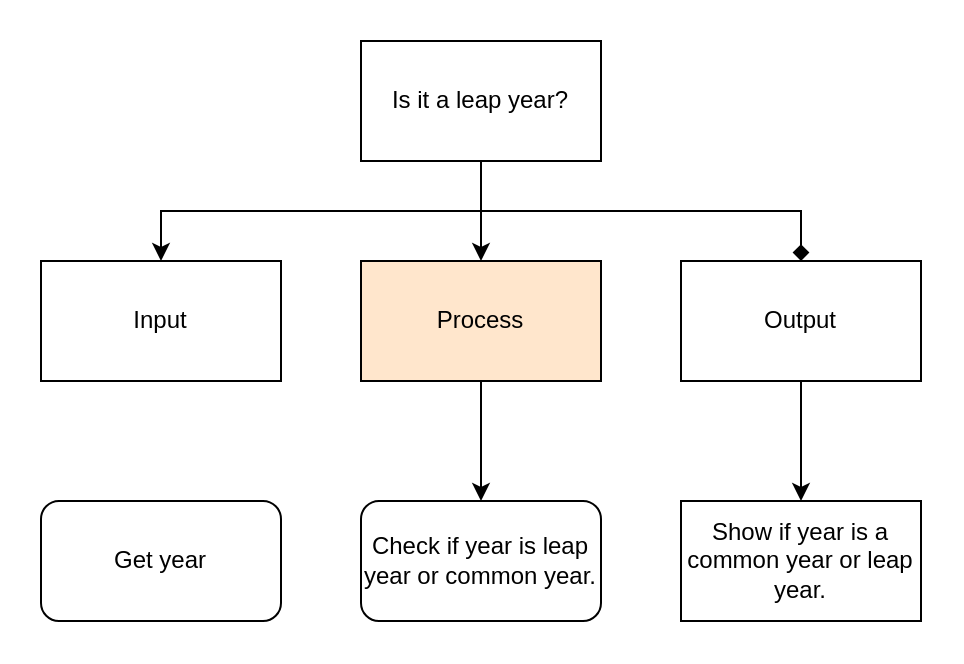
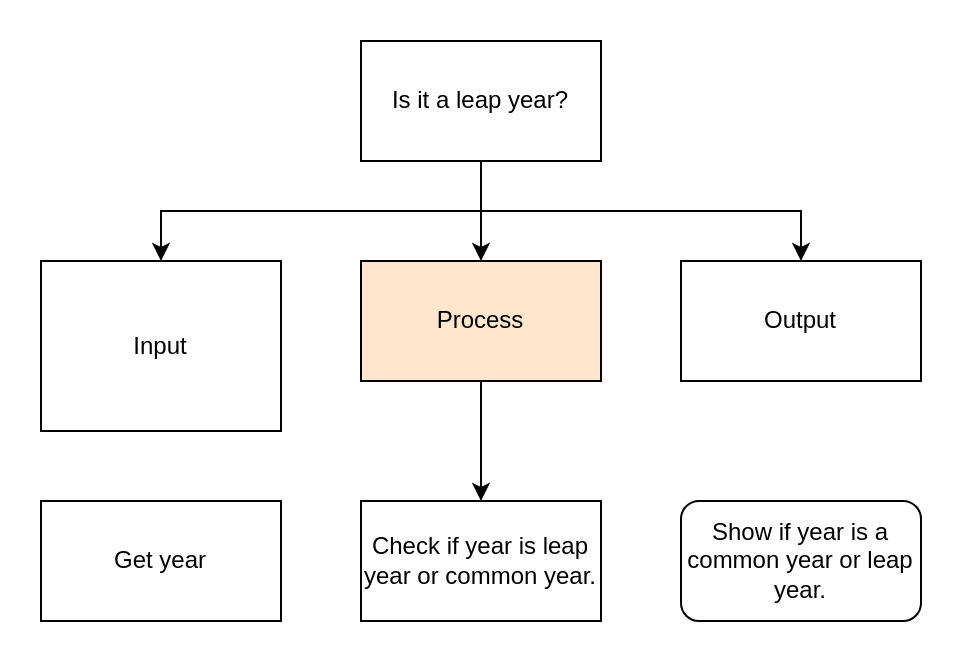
  <mxCell id="0" />
  <mxCell id="1" parent="0" />
  <mxCell id="2" style="edgeStyle=orthogonalEdgeStyle;rounded=0;orthogonalLoop=1;jettySize=auto;html=1;exitX=0.5;exitY=1;exitDx=0;exitDy=0;entryX=0.5;entryY=0;entryDx=0;entryDy=0;" edge="1" parent="1" source="5" target="8"><mxGeometry relative="1" as="geometry" /></mxCell>
  <mxCell id="3" style="edgeStyle=orthogonalEdgeStyle;rounded=0;orthogonalLoop=1;jettySize=auto;html=1;exitX=0.5;exitY=1;exitDx=0;exitDy=0;entryX=0.5;entryY=0;entryDx=0;entryDy=0;" edge="1" parent="1" source="5" target="6"><mxGeometry relative="1" as="geometry" /></mxCell>
- <mxCell id="4" style="edgeStyle=orthogonalEdgeStyle;rounded=0;orthogonalLoop=1;jettySize=auto;html=1;exitX=0.5;exitY=1;exitDx=0;exitDy=0;entryX=0.5;entryY=0;entryDx=0;entryDy=0;endArrow=diamond;" edge="1" parent="1" source="5" target="10"><mxGeometry relative="1" as="geometry" /></mxCell>
+ <mxCell id="4" style="edgeStyle=orthogonalEdgeStyle;rounded=0;orthogonalLoop=1;jettySize=auto;html=1;exitX=0.5;exitY=1;exitDx=0;exitDy=0;entryX=0.5;entryY=0;entryDx=0;entryDy=0;" edge="1" parent="1" source="5" target="10"><mxGeometry relative="1" as="geometry" /></mxCell>
  <mxCell id="5" value="Is it a leap year?" style="rounded=0;whiteSpace=wrap;html=1;" vertex="1" parent="1"><mxGeometry x="180" y="20" width="120" height="60" as="geometry" /></mxCell>
- <mxCell id="6" value="Input" style="rounded=0;whiteSpace=wrap;html=1;" vertex="1" parent="1"><mxGeometry x="20" y="130" width="120" height="60" as="geometry" /></mxCell>
+ <mxCell id="6" value="Input" style="rounded=0;whiteSpace=wrap;html=1;" vertex="1" parent="1"><mxGeometry x="20" y="130" width="120" height="85" as="geometry" /></mxCell>
  <mxCell id="7" style="edgeStyle=orthogonalEdgeStyle;rounded=0;orthogonalLoop=1;jettySize=auto;html=1;exitX=0.5;exitY=1;exitDx=0;exitDy=0;entryX=0.5;entryY=0;entryDx=0;entryDy=0;" edge="1" parent="1" source="8" target="12"><mxGeometry relative="1" as="geometry" /></mxCell>
  <mxCell id="8" value="Process" style="rounded=0;whiteSpace=wrap;html=1;fillColor=#ffe6cc;" vertex="1" parent="1"><mxGeometry x="180" y="130" width="120" height="60" as="geometry" /></mxCell>
- <mxCell id="9" style="edgeStyle=orthogonalEdgeStyle;rounded=0;orthogonalLoop=1;jettySize=auto;html=1;exitX=0.5;exitY=1;exitDx=0;exitDy=0;entryX=0.5;entryY=0;entryDx=0;entryDy=0;" edge="1" parent="1" source="10" target="13"><mxGeometry relative="1" as="geometry" /></mxCell>
  <mxCell id="10" value="Output" style="rounded=0;whiteSpace=wrap;html=1;" vertex="1" parent="1"><mxGeometry x="340" y="130" width="120" height="60" as="geometry" /></mxCell>
- <mxCell id="11" value="Get year" style="whiteSpace=wrap;html=1;rounded=1;" vertex="1" parent="1"><mxGeometry x="20" y="250" width="120" height="60" as="geometry" /></mxCell>
- <mxCell id="12" value="Check if year is leap year or common year." style="whiteSpace=wrap;html=1;rounded=1;" vertex="1" parent="1"><mxGeometry x="180" y="250" width="120" height="60" as="geometry" /></mxCell>
- <mxCell id="13" value="Show if year is a common year or leap year." style="rounded=0;whiteSpace=wrap;html=1;" vertex="1" parent="1"><mxGeometry x="340" y="250" width="120" height="60" as="geometry" /></mxCell>
+ <mxCell id="11" value="Get year" style="rounded=0;whiteSpace=wrap;html=1;" vertex="1" parent="1"><mxGeometry x="20" y="250" width="120" height="60" as="geometry" /></mxCell>
+ <mxCell id="12" value="Check if year is leap year or common year." style="rounded=0;whiteSpace=wrap;html=1;" vertex="1" parent="1"><mxGeometry x="180" y="250" width="120" height="60" as="geometry" /></mxCell>
+ <mxCell id="13" value="Show if year is a common year or leap year." style="whiteSpace=wrap;html=1;rounded=1;" vertex="1" parent="1"><mxGeometry x="340" y="250" width="120" height="60" as="geometry" /></mxCell>
